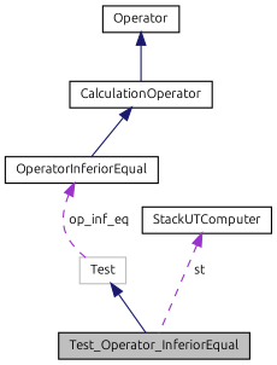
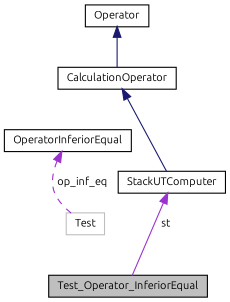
  digraph {
    fontname=Ubuntu
    node [color=black fillcolor=white fontname=Ubuntu fontsize=10 shape=record style=filled]
    edge [color=midnightblue dir=back fontname=Ubuntu fontsize=10 labelfontname=Helvetica labelfontsize=10 style=solid]
    n1 [fillcolor=grey75 fontcolor=black height=0.2 label=Test_Operator_InferiorEqual width=0.4]
    n2 [color=grey75 height=0.2 label=Test width=0.4]
    n3 [height=0.2 label=OperatorInferiorEqual width=0.4]
    n4 [height=0.2 label=CalculationOperator width=0.4]
    n5 [height=0.2 label=Operator width=0.4]
    n6 [height=0.2 label=StackUTComputer width=0.4]
-   n2 -> n1
    n3 -> n2 [color=darkorchid3 label=" op_inf_eq" style=dashed]
-   n4 -> n3
+   n4 -> n6
    n5 -> n4
-   n6 -> n1 [color=darkorchid3 label=" st" style=dashed]
+   n6 -> n1 [color=darkorchid3 label=" st"]
  }
